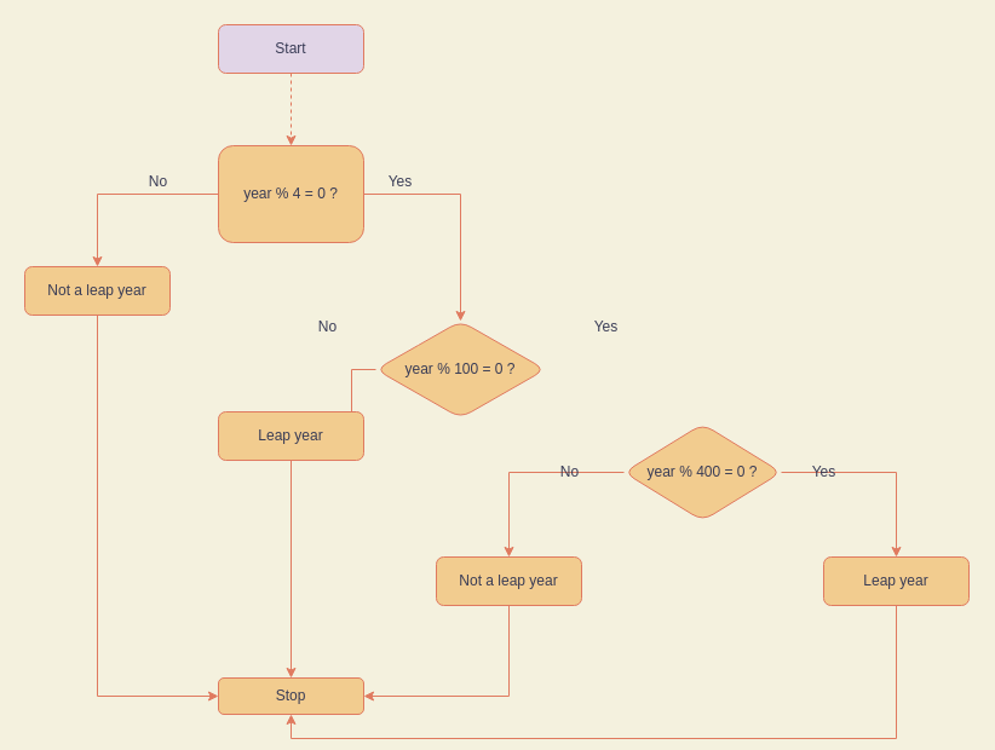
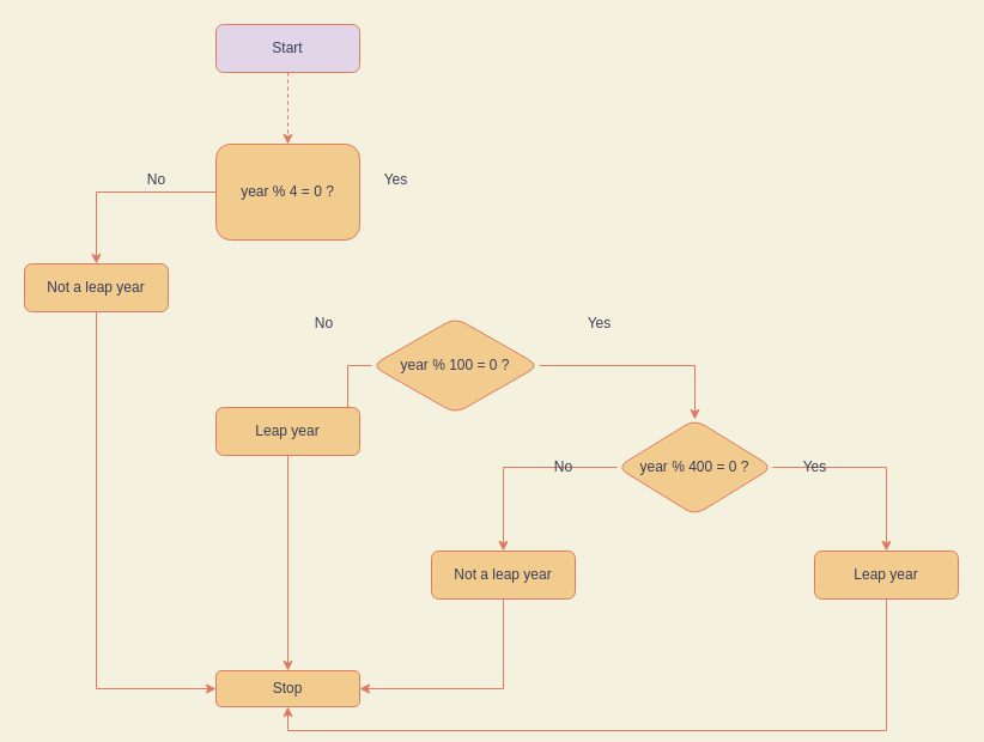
  <mxCell id="0" />
  <mxCell id="1" parent="0" />
  <mxCell id="2" value="" style="edgeStyle=orthogonalEdgeStyle;rounded=0;orthogonalLoop=1;jettySize=auto;html=1;strokeColor=#E07A5F;fontColor=#393C56;fillColor=#F2CC8F;dashed=1;" edge="1" parent="1" source="3" target="6"><mxGeometry relative="1" as="geometry" /></mxCell>
  <mxCell id="3" value="Start" style="rounded=1;whiteSpace=wrap;html=1;strokeColor=#E07A5F;fontColor=#393C56;fillColor=#e1d5e7;" vertex="1" parent="1"><mxGeometry x="180" y="20" width="120" height="40" as="geometry" /></mxCell>
  <mxCell id="4" value="" style="edgeStyle=orthogonalEdgeStyle;rounded=0;orthogonalLoop=1;jettySize=auto;html=1;strokeColor=#E07A5F;fontColor=#393C56;fillColor=#F2CC8F;" edge="1" parent="1" source="6" target="8"><mxGeometry relative="1" as="geometry" /></mxCell>
- <mxCell id="5" value="" style="edgeStyle=orthogonalEdgeStyle;rounded=0;orthogonalLoop=1;jettySize=auto;html=1;strokeColor=#E07A5F;fontColor=#393C56;fillColor=#F2CC8F;" edge="1" parent="1" source="6" target="11"><mxGeometry relative="1" as="geometry" /></mxCell>
  <mxCell id="6" value="year % 4 = 0 ?" style="whiteSpace=wrap;html=1;fillColor=#F2CC8F;strokeColor=#E07A5F;fontColor=#393C56;rounded=1;" vertex="1" parent="1"><mxGeometry x="180" y="120" width="120" height="80" as="geometry" /></mxCell>
  <mxCell id="7" style="edgeStyle=orthogonalEdgeStyle;rounded=0;orthogonalLoop=1;jettySize=auto;html=1;exitX=0.5;exitY=1;exitDx=0;exitDy=0;entryX=0;entryY=0.5;entryDx=0;entryDy=0;strokeColor=#E07A5F;fontColor=#393C56;fillColor=#F2CC8F;" edge="1" parent="1" source="8" target="27"><mxGeometry relative="1" as="geometry" /></mxCell>
  <mxCell id="8" value="Not a leap year" style="whiteSpace=wrap;html=1;fillColor=#F2CC8F;strokeColor=#E07A5F;fontColor=#393C56;rounded=1;" vertex="1" parent="1"><mxGeometry x="20" y="220" width="120" height="40" as="geometry" /></mxCell>
  <mxCell id="9" value="" style="edgeStyle=orthogonalEdgeStyle;rounded=0;orthogonalLoop=1;jettySize=auto;html=1;strokeColor=#E07A5F;fontColor=#393C56;fillColor=#F2CC8F;" edge="1" parent="1" source="11" target="13"><mxGeometry relative="1" as="geometry" /></mxCell>
+ <mxCell id="10" value="" style="edgeStyle=orthogonalEdgeStyle;rounded=0;orthogonalLoop=1;jettySize=auto;html=1;strokeColor=#E07A5F;fontColor=#393C56;fillColor=#F2CC8F;" edge="1" parent="1" source="11" target="16"><mxGeometry relative="1" as="geometry" /></mxCell>
  <mxCell id="11" value="year % 100 = 0 ?" style="rhombus;whiteSpace=wrap;html=1;fillColor=#F2CC8F;strokeColor=#E07A5F;fontColor=#393C56;rounded=1;" vertex="1" parent="1"><mxGeometry x="310" y="265" width="140" height="80" as="geometry" /></mxCell>
  <mxCell id="12" style="edgeStyle=orthogonalEdgeStyle;rounded=0;orthogonalLoop=1;jettySize=auto;html=1;exitX=0.5;exitY=1;exitDx=0;exitDy=0;entryX=0.5;entryY=0;entryDx=0;entryDy=0;strokeColor=#E07A5F;fontColor=#393C56;fillColor=#F2CC8F;" edge="1" parent="1" source="13" target="27"><mxGeometry relative="1" as="geometry" /></mxCell>
  <mxCell id="13" value="Leap year" style="whiteSpace=wrap;html=1;fillColor=#F2CC8F;strokeColor=#E07A5F;fontColor=#393C56;rounded=1;" vertex="1" parent="1"><mxGeometry x="180" y="340" width="120" height="40" as="geometry" /></mxCell>
  <mxCell id="14" value="" style="edgeStyle=orthogonalEdgeStyle;rounded=0;orthogonalLoop=1;jettySize=auto;html=1;strokeColor=#E07A5F;fontColor=#393C56;fillColor=#F2CC8F;" edge="1" parent="1" source="16" target="18"><mxGeometry relative="1" as="geometry" /></mxCell>
  <mxCell id="15" value="" style="edgeStyle=orthogonalEdgeStyle;rounded=0;orthogonalLoop=1;jettySize=auto;html=1;strokeColor=#E07A5F;fontColor=#393C56;fillColor=#F2CC8F;" edge="1" parent="1" source="16" target="20"><mxGeometry relative="1" as="geometry" /></mxCell>
  <mxCell id="16" value="year % 400 = 0 ?" style="rhombus;whiteSpace=wrap;html=1;fillColor=#F2CC8F;strokeColor=#E07A5F;fontColor=#393C56;rounded=1;" vertex="1" parent="1"><mxGeometry x="515" y="350" width="130" height="80" as="geometry" /></mxCell>
  <mxCell id="17" style="edgeStyle=orthogonalEdgeStyle;rounded=0;orthogonalLoop=1;jettySize=auto;html=1;exitX=0.5;exitY=1;exitDx=0;exitDy=0;entryX=0.5;entryY=1;entryDx=0;entryDy=0;strokeColor=#E07A5F;fontColor=#393C56;fillColor=#F2CC8F;" edge="1" parent="1" source="18" target="27"><mxGeometry relative="1" as="geometry" /></mxCell>
  <mxCell id="18" value="Leap year" style="whiteSpace=wrap;html=1;fillColor=#F2CC8F;strokeColor=#E07A5F;fontColor=#393C56;rounded=1;" vertex="1" parent="1"><mxGeometry x="680" y="460" width="120" height="40" as="geometry" /></mxCell>
  <mxCell id="19" style="edgeStyle=orthogonalEdgeStyle;rounded=0;orthogonalLoop=1;jettySize=auto;html=1;exitX=0.5;exitY=1;exitDx=0;exitDy=0;entryX=1;entryY=0.5;entryDx=0;entryDy=0;strokeColor=#E07A5F;fontColor=#393C56;fillColor=#F2CC8F;" edge="1" parent="1" source="20" target="27"><mxGeometry relative="1" as="geometry" /></mxCell>
  <mxCell id="20" value="Not a leap year" style="whiteSpace=wrap;html=1;fillColor=#F2CC8F;strokeColor=#E07A5F;fontColor=#393C56;rounded=1;" vertex="1" parent="1"><mxGeometry x="360" y="460" width="120" height="40" as="geometry" /></mxCell>
  <mxCell id="21" value="No" style="text;html=1;align=center;verticalAlign=middle;resizable=0;points=[];autosize=1;strokeColor=none;fillColor=none;fontColor=#393C56;" vertex="1" parent="1"><mxGeometry x="110" y="135" width="40" height="30" as="geometry" /></mxCell>
  <mxCell id="22" value="Yes" style="text;html=1;align=center;verticalAlign=middle;resizable=0;points=[];autosize=1;strokeColor=none;fillColor=none;fontColor=#393C56;" vertex="1" parent="1"><mxGeometry x="310" y="135" width="40" height="30" as="geometry" /></mxCell>
  <mxCell id="23" value="No" style="text;html=1;align=center;verticalAlign=middle;resizable=0;points=[];autosize=1;strokeColor=none;fillColor=none;fontColor=#393C56;" vertex="1" parent="1"><mxGeometry x="250" y="255" width="40" height="30" as="geometry" /></mxCell>
  <mxCell id="24" value="Yes" style="text;html=1;align=center;verticalAlign=middle;resizable=0;points=[];autosize=1;strokeColor=none;fillColor=none;fontColor=#393C56;" vertex="1" parent="1"><mxGeometry x="480" y="255" width="40" height="30" as="geometry" /></mxCell>
  <mxCell id="25" value="No" style="text;html=1;align=center;verticalAlign=middle;resizable=0;points=[];autosize=1;strokeColor=none;fillColor=none;fontColor=#393C56;" vertex="1" parent="1"><mxGeometry x="450" y="375" width="40" height="30" as="geometry" /></mxCell>
  <mxCell id="26" value="Yes" style="text;html=1;align=center;verticalAlign=middle;resizable=0;points=[];autosize=1;strokeColor=none;fillColor=none;fontColor=#393C56;" vertex="1" parent="1"><mxGeometry x="660" y="375" width="40" height="30" as="geometry" /></mxCell>
  <mxCell id="27" value="Stop" style="rounded=1;whiteSpace=wrap;html=1;strokeColor=#E07A5F;fontColor=#393C56;fillColor=#F2CC8F;" vertex="1" parent="1"><mxGeometry x="180" y="560" width="120" height="30" as="geometry" /></mxCell>
